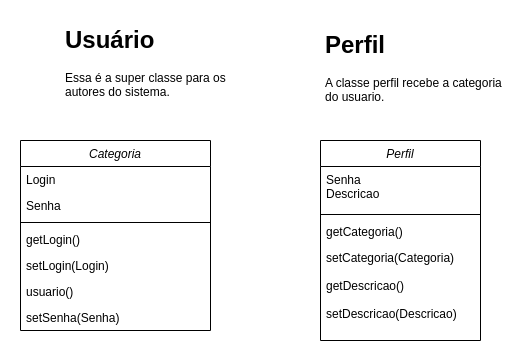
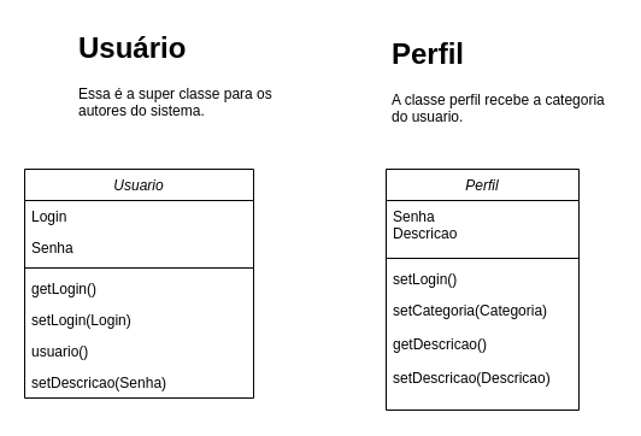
  <mxCell id="0" />
  <mxCell id="1" parent="0" />
- <mxCell id="2" value="Categoria" style="swimlane;fontStyle=2;align=center;verticalAlign=top;childLayout=stackLayout;horizontal=1;startSize=26;horizontalStack=0;resizeParent=1;resizeLast=0;collapsible=1;marginBottom=0;rounded=0;shadow=0;strokeWidth=1;" vertex="1" parent="1"><mxGeometry x="20" y="140" width="190" height="190" as="geometry"><mxRectangle x="230" y="140" width="160" height="26" as="alternateBounds" /></mxGeometry></mxCell>
+ <mxCell id="2" value="Usuario" style="swimlane;fontStyle=2;align=center;verticalAlign=top;childLayout=stackLayout;horizontal=1;startSize=26;horizontalStack=0;resizeParent=1;resizeLast=0;collapsible=1;marginBottom=0;rounded=0;shadow=0;strokeWidth=1;" vertex="1" parent="1"><mxGeometry x="20" y="140" width="190" height="190" as="geometry"><mxRectangle x="230" y="140" width="160" height="26" as="alternateBounds" /></mxGeometry></mxCell>
  <mxCell id="3" value="Login" style="text;align=left;verticalAlign=top;spacingLeft=4;spacingRight=4;overflow=hidden;rotatable=0;points=[[0,0.5],[1,0.5]];portConstraint=eastwest;rounded=0;shadow=0;html=0;" vertex="1" parent="2"><mxGeometry y="26" width="190" height="26" as="geometry" /></mxCell>
  <mxCell id="4" value="Senha" style="text;align=left;verticalAlign=top;spacingLeft=4;spacingRight=4;overflow=hidden;rotatable=0;points=[[0,0.5],[1,0.5]];portConstraint=eastwest;rounded=0;shadow=0;html=0;" vertex="1" parent="2"><mxGeometry y="52" width="190" height="26" as="geometry" /></mxCell>
  <mxCell id="5" value="" style="line;html=1;strokeWidth=1;align=left;verticalAlign=middle;spacingTop=-1;spacingLeft=3;spacingRight=3;rotatable=0;labelPosition=right;points=[];portConstraint=eastwest;" vertex="1" parent="2"><mxGeometry y="78" width="190" height="8" as="geometry" /></mxCell>
  <mxCell id="6" value="getLogin()" style="text;align=left;verticalAlign=top;spacingLeft=4;spacingRight=4;overflow=hidden;rotatable=0;points=[[0,0.5],[1,0.5]];portConstraint=eastwest;" vertex="1" parent="2"><mxGeometry y="86" width="190" height="26" as="geometry" /></mxCell>
  <mxCell id="7" value="setLogin(Login)" style="text;align=left;verticalAlign=top;spacingLeft=4;spacingRight=4;overflow=hidden;rotatable=0;points=[[0,0.5],[1,0.5]];portConstraint=eastwest;" vertex="1" parent="2"><mxGeometry y="112" width="190" height="26" as="geometry" /></mxCell>
  <mxCell id="8" value="usuario()" style="text;align=left;verticalAlign=top;spacingLeft=4;spacingRight=4;overflow=hidden;rotatable=0;points=[[0,0.5],[1,0.5]];portConstraint=eastwest;" vertex="1" parent="2"><mxGeometry y="138" width="190" height="26" as="geometry" /></mxCell>
- <mxCell id="9" value="setSenha(Senha)" style="text;align=left;verticalAlign=top;spacingLeft=4;spacingRight=4;overflow=hidden;rotatable=0;points=[[0,0.5],[1,0.5]];portConstraint=eastwest;" vertex="1" parent="2"><mxGeometry y="164" width="190" height="26" as="geometry" /></mxCell>
+ <mxCell id="9" value="setDescricao(Senha)" style="text;align=left;verticalAlign=top;spacingLeft=4;spacingRight=4;overflow=hidden;rotatable=0;points=[[0,0.5],[1,0.5]];portConstraint=eastwest;" vertex="1" parent="2"><mxGeometry y="164" width="190" height="26" as="geometry" /></mxCell>
  <mxCell id="10" value="&lt;h1&gt;Usuário&lt;br&gt;&lt;/h1&gt;&lt;p&gt;Essa é a super classe para os autores do sistema.&lt;br&gt;&lt;/p&gt;" style="text;html=1;strokeColor=none;fillColor=none;spacing=5;spacingTop=-20;whiteSpace=wrap;overflow=hidden;rounded=0;" vertex="1" parent="1"><mxGeometry x="60" y="20" width="190" height="90" as="geometry" /></mxCell>
  <mxCell id="11" value="Perfil" style="swimlane;fontStyle=2;align=center;verticalAlign=top;childLayout=stackLayout;horizontal=1;startSize=26;horizontalStack=0;resizeParent=1;resizeLast=0;collapsible=1;marginBottom=0;rounded=0;shadow=0;strokeWidth=1;" vertex="1" parent="1"><mxGeometry x="320" y="140" width="160" height="200" as="geometry"><mxRectangle x="230" y="140" width="160" height="26" as="alternateBounds" /></mxGeometry></mxCell>
  <mxCell id="12" value="Senha&#10;Descricao" style="text;align=left;verticalAlign=top;spacingLeft=4;spacingRight=4;overflow=hidden;rotatable=0;points=[[0,0.5],[1,0.5]];portConstraint=eastwest;rounded=0;shadow=0;html=0;" vertex="1" parent="11"><mxGeometry y="26" width="160" height="44" as="geometry" /></mxCell>
  <mxCell id="13" value="" style="line;html=1;strokeWidth=1;align=left;verticalAlign=middle;spacingTop=-1;spacingLeft=3;spacingRight=3;rotatable=0;labelPosition=right;points=[];portConstraint=eastwest;" vertex="1" parent="11"><mxGeometry y="70" width="160" height="8" as="geometry" /></mxCell>
- <mxCell id="14" value="getCategoria()" style="text;align=left;verticalAlign=top;spacingLeft=4;spacingRight=4;overflow=hidden;rotatable=0;points=[[0,0.5],[1,0.5]];portConstraint=eastwest;" vertex="1" parent="11"><mxGeometry y="78" width="160" height="26" as="geometry" /></mxCell>
+ <mxCell id="14" value="setLogin()" style="text;align=left;verticalAlign=top;spacingLeft=4;spacingRight=4;overflow=hidden;rotatable=0;points=[[0,0.5],[1,0.5]];portConstraint=eastwest;" vertex="1" parent="11"><mxGeometry y="78" width="160" height="26" as="geometry" /></mxCell>
  <mxCell id="15" value="setCategoria(Categoria)&#10;&#10;getDescricao()&#10;&#10;setDescricao(Descricao)" style="text;align=left;verticalAlign=top;spacingLeft=4;spacingRight=4;overflow=hidden;rotatable=0;points=[[0,0.5],[1,0.5]];portConstraint=eastwest;" vertex="1" parent="11"><mxGeometry y="104" width="160" height="96" as="geometry" /></mxCell>
  <mxCell id="16" value="&lt;h1&gt;Perfil&lt;/h1&gt;&lt;p&gt;A classe perfil recebe a categoria do usuario.&lt;br&gt;&lt;/p&gt;" style="text;html=1;strokeColor=none;fillColor=none;spacing=5;spacingTop=-20;whiteSpace=wrap;overflow=hidden;rounded=0;" vertex="1" parent="1"><mxGeometry x="320" y="25" width="190" height="80" as="geometry" /></mxCell>
